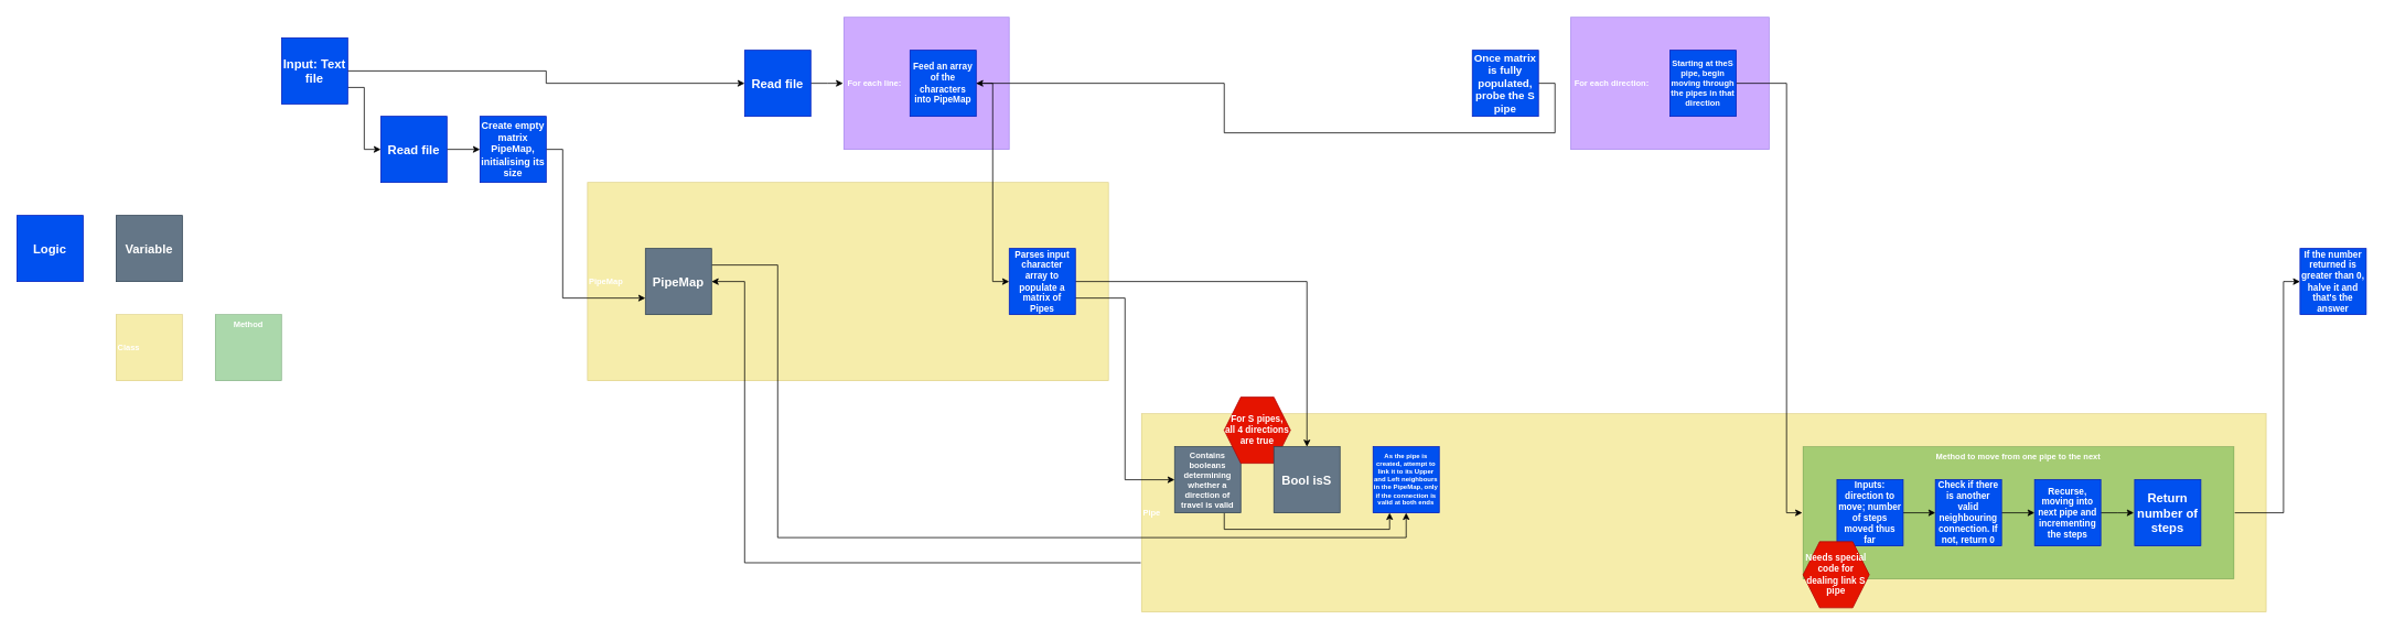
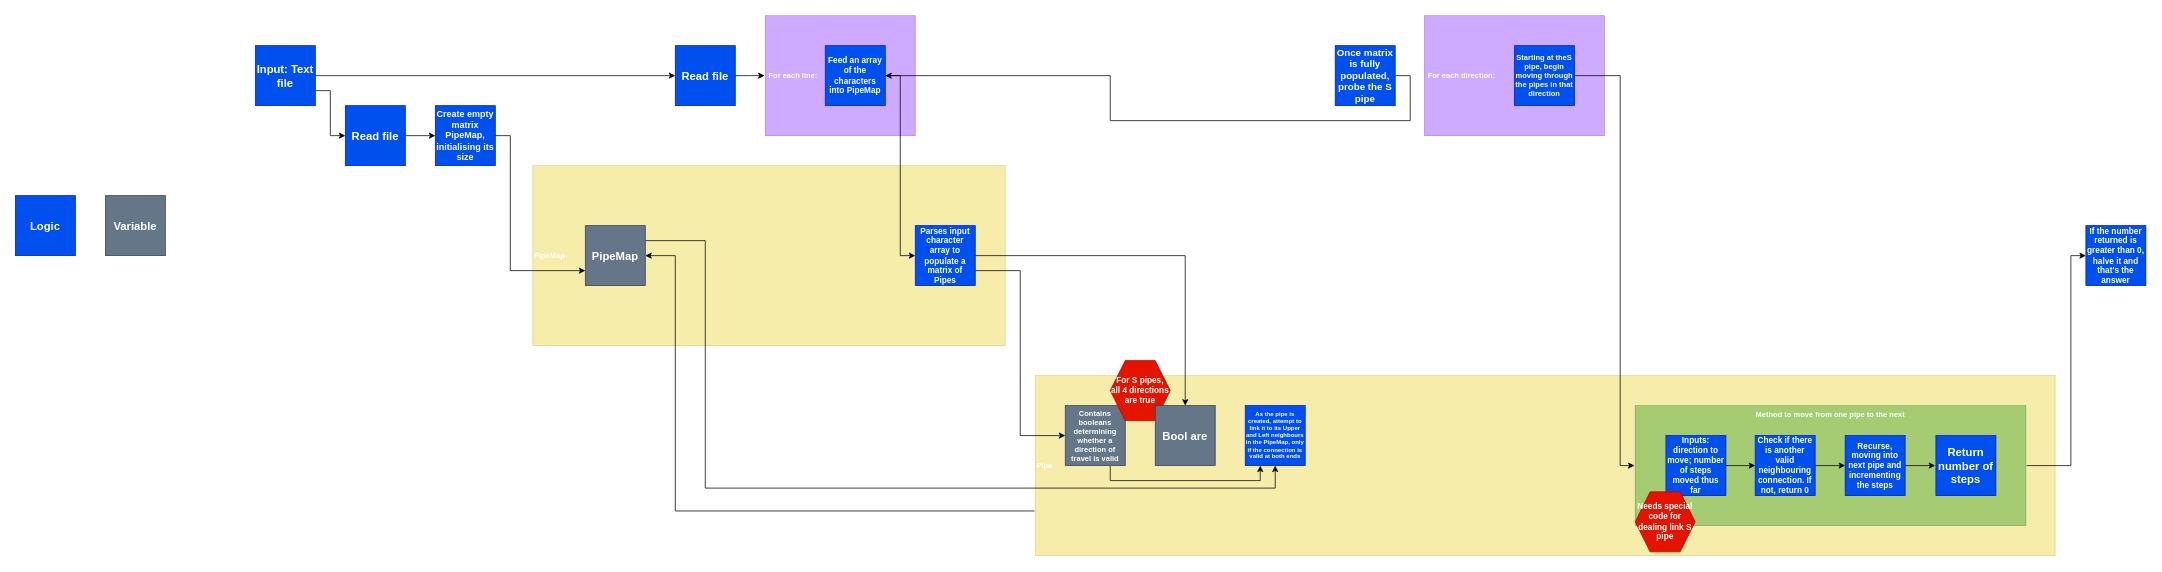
  <mxCell id="0" />
  <mxCell id="1" parent="0" />
  <mxCell id="2" value="PipeMap" style="rounded=0;whiteSpace=wrap;html=1;fillColor=#e3c800;fontColor=#FFFFFF;strokeColor=#B09500;fontSize=10;fontStyle=1;align=left;opacity=33;perimeterSpacing=1;strokeWidth=1;" parent="1" vertex="1"><mxGeometry x="710" y="220" width="630" height="240" as="geometry" /></mxCell>
  <mxCell id="3" style="edgeStyle=orthogonalEdgeStyle;rounded=0;orthogonalLoop=1;jettySize=auto;html=1;exitX=0;exitY=0.75;exitDx=0;exitDy=0;entryX=1;entryY=0.5;entryDx=0;entryDy=0;" parent="1" source="4" target="34" edge="1"><mxGeometry relative="1" as="geometry"><Array as="points"><mxPoint x="900" y="681" /><mxPoint x="900" y="340" /></Array></mxGeometry></mxCell>
  <mxCell id="4" value="Pipe" style="rounded=0;whiteSpace=wrap;html=1;fillColor=#e3c800;fontColor=#FFFFFF;strokeColor=#B09500;fontSize=10;fontStyle=1;align=left;opacity=33;perimeterSpacing=1;strokeWidth=1;" parent="1" vertex="1"><mxGeometry x="1380" y="500" width="1360" height="240" as="geometry" /></mxCell>
  <mxCell id="5" value="Logic" style="rounded=0;whiteSpace=wrap;html=1;fillColor=#0050ef;fontColor=#ffffff;strokeColor=#001DBC;fontSize=15;fontStyle=1" parent="1" vertex="1"><mxGeometry x="20" y="260" width="80" height="80" as="geometry" /></mxCell>
  <mxCell id="6" value="Variable" style="rounded=0;whiteSpace=wrap;html=1;fillColor=#647687;fontColor=#ffffff;strokeColor=#314354;fontSize=15;fontStyle=1" parent="1" vertex="1"><mxGeometry x="140" y="260" width="80" height="80" as="geometry" /></mxCell>
  <mxCell id="7" style="edgeStyle=orthogonalEdgeStyle;rounded=0;orthogonalLoop=1;jettySize=auto;html=1;entryX=0;entryY=0.5;entryDx=0;entryDy=0;exitX=1;exitY=0.5;exitDx=0;exitDy=0;" parent="1" source="9" target="11" edge="1"><mxGeometry relative="1" as="geometry"><mxPoint x="420" y="90" as="sourcePoint" /></mxGeometry></mxCell>
  <mxCell id="8" style="edgeStyle=orthogonalEdgeStyle;rounded=0;orthogonalLoop=1;jettySize=auto;html=1;exitX=1;exitY=0.75;exitDx=0;exitDy=0;entryX=0;entryY=0.5;entryDx=0;entryDy=0;" parent="1" source="9" target="25" edge="1"><mxGeometry relative="1" as="geometry" /></mxCell>
- <mxCell id="9" value="Input: Text file" style="rounded=0;whiteSpace=wrap;html=1;fillColor=#0050ef;fontColor=#ffffff;strokeColor=#001DBC;fontSize=15;fontStyle=1" parent="1" vertex="1"><mxGeometry x="340" y="45" width="80" height="80" as="geometry" /></mxCell>
+ <mxCell id="9" value="Input: Text file" style="rounded=0;whiteSpace=wrap;html=1;fillColor=#0050ef;fontColor=#ffffff;strokeColor=#001DBC;fontSize=15;fontStyle=1" parent="1" vertex="1"><mxGeometry x="340" y="60" width="80" height="80" as="geometry" /></mxCell>
  <mxCell id="10" value="" style="edgeStyle=orthogonalEdgeStyle;rounded=0;orthogonalLoop=1;jettySize=auto;html=1;" parent="1" source="11" edge="1"><mxGeometry relative="1" as="geometry"><mxPoint x="1019" y="100" as="targetPoint" /></mxGeometry></mxCell>
  <mxCell id="11" value="Read file" style="rounded=0;whiteSpace=wrap;html=1;fillColor=#0050ef;fontColor=#ffffff;strokeColor=#001DBC;fontSize=15;fontStyle=1" parent="1" vertex="1"><mxGeometry x="900" y="60" width="80" height="80" as="geometry" /></mxCell>
  <mxCell id="12" value="&amp;nbsp;For each line:" style="rounded=0;whiteSpace=wrap;html=1;fillColor=#6a00ff;fontColor=#ffffff;strokeColor=#3700CC;fontSize=10;fontStyle=1;align=left;opacity=33;perimeterSpacing=1;strokeWidth=1;" parent="1" vertex="1"><mxGeometry x="1020" y="20" width="200" height="160" as="geometry" /></mxCell>
  <mxCell id="13" style="edgeStyle=orthogonalEdgeStyle;rounded=0;orthogonalLoop=1;jettySize=auto;html=1;exitX=1;exitY=0.5;exitDx=0;exitDy=0;entryX=0;entryY=0.5;entryDx=0;entryDy=0;" parent="1" source="14" target="20" edge="1"><mxGeometry relative="1" as="geometry" /></mxCell>
  <mxCell id="14" value="Feed an array of the characters into PipeMap" style="rounded=0;whiteSpace=wrap;html=1;fillColor=#0050ef;fontColor=#ffffff;strokeColor=#001DBC;fontSize=11;fontStyle=1" parent="1" vertex="1"><mxGeometry x="1100" y="60" width="80" height="80" as="geometry" /></mxCell>
- <mxCell id="15" value="Class" style="rounded=0;whiteSpace=wrap;html=1;fillColor=#e3c800;fontColor=#FFFFFF;strokeColor=#B09500;fontSize=10;fontStyle=1;align=left;opacity=33;perimeterSpacing=1;strokeWidth=1;" parent="1" vertex="1"><mxGeometry x="140" y="380" width="80" height="80" as="geometry" /></mxCell>
  <mxCell id="16" style="edgeStyle=orthogonalEdgeStyle;rounded=0;orthogonalLoop=1;jettySize=auto;html=1;exitX=0.75;exitY=1;exitDx=0;exitDy=0;entryX=0.25;entryY=1;entryDx=0;entryDy=0;" edge="1" parent="1" source="17" target="45"><mxGeometry relative="1" as="geometry" /></mxCell>
  <mxCell id="17" value="Contains booleans determining whether a direction of travel is valid" style="rounded=0;whiteSpace=wrap;html=1;fontSize=10;fontStyle=1;fillColor=#647687;fontColor=#ffffff;strokeColor=#314354;" parent="1" vertex="1"><mxGeometry x="1420" y="540" width="80" height="80" as="geometry" /></mxCell>
  <mxCell id="18" style="edgeStyle=orthogonalEdgeStyle;rounded=0;orthogonalLoop=1;jettySize=auto;html=1;exitX=1;exitY=0.75;exitDx=0;exitDy=0;entryX=0;entryY=0.5;entryDx=0;entryDy=0;" edge="1" parent="1" source="20" target="17"><mxGeometry relative="1" as="geometry" /></mxCell>
  <mxCell id="19" style="edgeStyle=orthogonalEdgeStyle;rounded=0;orthogonalLoop=1;jettySize=auto;html=1;exitX=1;exitY=0.5;exitDx=0;exitDy=0;entryX=0.5;entryY=0;entryDx=0;entryDy=0;" edge="1" parent="1" source="20" target="32"><mxGeometry relative="1" as="geometry" /></mxCell>
  <mxCell id="20" value="Parses input character array to populate a matrix of Pipes" style="rounded=0;whiteSpace=wrap;html=1;fillColor=#0050ef;fontColor=#ffffff;strokeColor=#001DBC;fontSize=11;fontStyle=1" parent="1" vertex="1"><mxGeometry x="1220" y="300" width="80" height="80" as="geometry" /></mxCell>
  <mxCell id="21" value="For S pipes, all 4 directions are true" style="shape=hexagon;perimeter=hexagonPerimeter2;whiteSpace=wrap;html=1;fixedSize=1;fillColor=#e51400;fontColor=#ffffff;strokeColor=#B20000;fontStyle=1;fontSize=11;" parent="1" vertex="1"><mxGeometry x="1480" y="480" width="80" height="80" as="geometry" /></mxCell>
  <mxCell id="22" style="edgeStyle=orthogonalEdgeStyle;rounded=0;orthogonalLoop=1;jettySize=auto;html=1;exitX=1;exitY=0.5;exitDx=0;exitDy=0;" parent="1" source="23" target="14" edge="1"><mxGeometry relative="1" as="geometry" /></mxCell>
  <mxCell id="23" value="Once matrix is fully populated, probe the S pipe" style="rounded=0;whiteSpace=wrap;html=1;fillColor=#0050ef;fontColor=#ffffff;strokeColor=#001DBC;fontSize=13;fontStyle=1" parent="1" vertex="1"><mxGeometry x="1780" y="60" width="80" height="80" as="geometry" /></mxCell>
  <mxCell id="24" value="" style="edgeStyle=orthogonalEdgeStyle;rounded=0;orthogonalLoop=1;jettySize=auto;html=1;" parent="1" source="25" target="27" edge="1"><mxGeometry relative="1" as="geometry" /></mxCell>
  <mxCell id="25" value="Read file" style="rounded=0;whiteSpace=wrap;html=1;fillColor=#0050ef;fontColor=#ffffff;strokeColor=#001DBC;fontSize=15;fontStyle=1" parent="1" vertex="1"><mxGeometry x="460" y="140" width="80" height="80" as="geometry" /></mxCell>
  <mxCell id="26" style="edgeStyle=orthogonalEdgeStyle;rounded=0;orthogonalLoop=1;jettySize=auto;html=1;exitX=1;exitY=0.5;exitDx=0;exitDy=0;entryX=0;entryY=0.75;entryDx=0;entryDy=0;" parent="1" source="27" target="34" edge="1"><mxGeometry relative="1" as="geometry"><Array as="points"><mxPoint x="680" y="180" /><mxPoint x="680" y="360" /></Array></mxGeometry></mxCell>
  <mxCell id="27" value="Create empty matrix PipeMap, initialising its size" style="rounded=0;whiteSpace=wrap;html=1;fillColor=#0050ef;fontColor=#ffffff;strokeColor=#001DBC;fontSize=12;fontStyle=1" parent="1" vertex="1"><mxGeometry x="580" y="140" width="80" height="80" as="geometry" /></mxCell>
  <mxCell id="28" value="&amp;nbsp;For each direction:" style="rounded=0;whiteSpace=wrap;html=1;fillColor=#6a00ff;fontColor=#ffffff;strokeColor=#3700CC;fontSize=10;fontStyle=1;align=left;opacity=33;perimeterSpacing=1;strokeWidth=1;" parent="1" vertex="1"><mxGeometry x="1899" y="20" width="240" height="160" as="geometry" /></mxCell>
  <mxCell id="29" style="edgeStyle=orthogonalEdgeStyle;rounded=0;orthogonalLoop=1;jettySize=auto;html=1;exitX=1;exitY=0.5;exitDx=0;exitDy=0;entryX=0;entryY=0.5;entryDx=0;entryDy=0;" parent="1" source="30" target="36" edge="1"><mxGeometry relative="1" as="geometry"><Array as="points"><mxPoint x="2160" y="100" /><mxPoint x="2160" y="620" /></Array></mxGeometry></mxCell>
  <mxCell id="30" value="Starting at theS pipe, begin moving through the pipes in that direction" style="rounded=0;whiteSpace=wrap;html=1;fillColor=#0050ef;fontColor=#ffffff;strokeColor=#001DBC;fontSize=10;fontStyle=1" parent="1" vertex="1"><mxGeometry x="2019" y="60" width="80" height="80" as="geometry" /></mxCell>
- <mxCell id="31" value="Method" style="rounded=0;whiteSpace=wrap;html=1;fillColor=#008a00;fontColor=#ffffff;strokeColor=#005700;fontSize=10;fontStyle=1;align=center;opacity=33;perimeterSpacing=1;strokeWidth=1;verticalAlign=top;" parent="1" vertex="1"><mxGeometry x="260" y="380" width="80" height="80" as="geometry" /></mxCell>
- <mxCell id="32" value="Bool isS" style="rounded=0;whiteSpace=wrap;html=1;fillColor=#647687;fontColor=#ffffff;strokeColor=#314354;fontSize=15;fontStyle=1" parent="1" vertex="1"><mxGeometry x="1540" y="540" width="80" height="80" as="geometry" /></mxCell>
+ <mxCell id="32" value="Bool are" style="rounded=0;whiteSpace=wrap;html=1;fillColor=#647687;fontColor=#ffffff;strokeColor=#314354;fontSize=15;fontStyle=1" parent="1" vertex="1"><mxGeometry x="1540" y="540" width="80" height="80" as="geometry" /></mxCell>
  <mxCell id="33" style="edgeStyle=orthogonalEdgeStyle;rounded=0;orthogonalLoop=1;jettySize=auto;html=1;exitX=1;exitY=0.25;exitDx=0;exitDy=0;entryX=0.5;entryY=1;entryDx=0;entryDy=0;" edge="1" parent="1" source="34" target="45"><mxGeometry relative="1" as="geometry"><Array as="points"><mxPoint x="940" y="320" /><mxPoint x="940" y="650" /><mxPoint x="1700" y="650" /></Array></mxGeometry></mxCell>
  <mxCell id="34" value="PipeMap" style="rounded=0;whiteSpace=wrap;html=1;fillColor=#647687;fontColor=#ffffff;strokeColor=#314354;fontSize=15;fontStyle=1" parent="1" vertex="1"><mxGeometry x="780" y="300" width="80" height="80" as="geometry" /></mxCell>
  <mxCell id="35" value="If the number returned is greater than 0, halve it and that's the answer" style="rounded=0;whiteSpace=wrap;html=1;fillColor=#0050ef;fontColor=#ffffff;strokeColor=#001DBC;fontSize=11;fontStyle=1" parent="1" vertex="1"><mxGeometry x="2781" y="300" width="80" height="80" as="geometry" /></mxCell>
  <mxCell id="36" value="Method to move from one pipe to the next" style="rounded=0;whiteSpace=wrap;html=1;fillColor=#008a00;fontColor=#ffffff;strokeColor=#005700;fontSize=10;fontStyle=1;align=center;opacity=33;perimeterSpacing=1;strokeWidth=1;verticalAlign=top;" vertex="1" parent="1"><mxGeometry x="2180" y="540" width="521" height="160" as="geometry" /></mxCell>
  <mxCell id="37" style="edgeStyle=orthogonalEdgeStyle;rounded=0;orthogonalLoop=1;jettySize=auto;html=1;exitX=1;exitY=0.5;exitDx=0;exitDy=0;entryX=0;entryY=0.5;entryDx=0;entryDy=0;" edge="1" parent="1" source="38" target="40"><mxGeometry relative="1" as="geometry" /></mxCell>
  <mxCell id="38" value="Inputs: direction to move; number of steps moved thus far" style="rounded=0;whiteSpace=wrap;html=1;fillColor=#0050ef;fontColor=#ffffff;strokeColor=#001DBC;fontSize=11;fontStyle=1" vertex="1" parent="1"><mxGeometry x="2221" y="580" width="80" height="80" as="geometry" /></mxCell>
  <mxCell id="39" style="edgeStyle=orthogonalEdgeStyle;rounded=0;orthogonalLoop=1;jettySize=auto;html=1;exitX=1;exitY=0.5;exitDx=0;exitDy=0;entryX=0;entryY=0.5;entryDx=0;entryDy=0;" edge="1" parent="1" source="40" target="42"><mxGeometry relative="1" as="geometry" /></mxCell>
  <mxCell id="40" value="Check if there is another valid neighbouring connection. If not, return 0" style="rounded=0;whiteSpace=wrap;html=1;fillColor=#0050ef;fontColor=#ffffff;strokeColor=#001DBC;fontSize=11;fontStyle=1" vertex="1" parent="1"><mxGeometry x="2340" y="580" width="80" height="80" as="geometry" /></mxCell>
  <mxCell id="41" style="edgeStyle=orthogonalEdgeStyle;rounded=0;orthogonalLoop=1;jettySize=auto;html=1;exitX=1;exitY=0.5;exitDx=0;exitDy=0;entryX=0;entryY=0.5;entryDx=0;entryDy=0;" edge="1" parent="1" source="42"><mxGeometry relative="1" as="geometry"><mxPoint x="2580" y="620" as="targetPoint" /></mxGeometry></mxCell>
  <mxCell id="42" value="Recurse, moving into next pipe&amp;nbsp;and incrementing the steps" style="rounded=0;whiteSpace=wrap;html=1;fillColor=#0050ef;fontColor=#ffffff;strokeColor=#001DBC;fontSize=11;fontStyle=1" vertex="1" parent="1"><mxGeometry x="2460" y="580" width="80" height="80" as="geometry" /></mxCell>
  <mxCell id="43" style="edgeStyle=orthogonalEdgeStyle;rounded=0;orthogonalLoop=1;jettySize=auto;html=1;exitX=1;exitY=0.5;exitDx=0;exitDy=0;entryX=0;entryY=0.5;entryDx=0;entryDy=0;" edge="1" parent="1" source="36" target="35"><mxGeometry relative="1" as="geometry"><Array as="points"><mxPoint x="2761" y="620" /><mxPoint x="2761" y="340" /></Array></mxGeometry></mxCell>
  <mxCell id="44" value="Return number of steps" style="rounded=0;whiteSpace=wrap;html=1;fillColor=#0050ef;fontColor=#ffffff;strokeColor=#001DBC;fontSize=15;fontStyle=1" vertex="1" parent="1"><mxGeometry x="2581" y="580" width="80" height="80" as="geometry" /></mxCell>
  <mxCell id="45" value="As the pipe is created, attempt to link it to its Upper and Left neighbours in the PipeMap, only if the connection is valid at both ends" style="rounded=0;whiteSpace=wrap;html=1;fillColor=#0050ef;fontColor=#ffffff;strokeColor=#001DBC;fontSize=8;fontStyle=1" vertex="1" parent="1"><mxGeometry x="1660" y="540" width="80" height="80" as="geometry" /></mxCell>
  <mxCell id="46" value="Needs special code for dealing link S pipe" style="shape=hexagon;perimeter=hexagonPerimeter2;whiteSpace=wrap;html=1;fixedSize=1;fillColor=#e51400;fontColor=#ffffff;strokeColor=#B20000;fontStyle=1;fontSize=11;" vertex="1" parent="1"><mxGeometry x="2180" y="655" width="80" height="80" as="geometry" /></mxCell>
